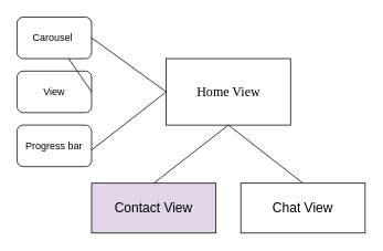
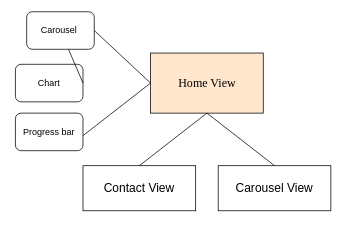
  <mxCell id="0" />
  <mxCell id="1" parent="0" />
- <mxCell id="2" value="&lt;span style=&quot;font-family: &amp;quot;Times New Roman&amp;quot;, &amp;quot;serif&amp;quot;;&quot;&gt;&lt;font style=&quot;font-size: 16px;&quot;&gt;Home View&lt;/font&gt;&lt;/span&gt;" style="html=1;" vertex="1" parent="1"><mxGeometry x="200" y="70" width="150" height="80" as="geometry" /></mxCell>
- <mxCell id="3" value="Carousel&amp;nbsp;" style="rounded=1;whiteSpace=wrap;html=1;fontSize=12;" vertex="1" parent="1"><mxGeometry x="20" y="20" width="90" height="50" as="geometry" /></mxCell>
- <mxCell id="4" value="View" style="rounded=1;whiteSpace=wrap;html=1;fontSize=12;" vertex="1" parent="1"><mxGeometry x="20" y="85" width="90" height="50" as="geometry" /></mxCell>
+ <mxCell id="2" value="&lt;span style=&quot;font-family: &amp;quot;Times New Roman&amp;quot;, &amp;quot;serif&amp;quot;;&quot;&gt;&lt;font style=&quot;font-size: 16px;&quot;&gt;Home View&lt;/font&gt;&lt;/span&gt;" style="html=1;fillColor=#ffe6cc;" vertex="1" parent="1"><mxGeometry x="200" y="70" width="150" height="80" as="geometry" /></mxCell>
+ <mxCell id="3" value="Carousel&amp;nbsp;" style="rounded=1;whiteSpace=wrap;html=1;fontSize=12;" vertex="1" parent="1"><mxGeometry x="35" y="15" width="90" height="50" as="geometry" /></mxCell>
+ <mxCell id="4" value="Chart" style="rounded=1;whiteSpace=wrap;html=1;fontSize=12;" vertex="1" parent="1"><mxGeometry x="20" y="85" width="90" height="50" as="geometry" /></mxCell>
  <mxCell id="5" value="Progress bar" style="rounded=1;whiteSpace=wrap;html=1;fontSize=12;" vertex="1" parent="1"><mxGeometry x="20" y="150" width="90" height="50" as="geometry" /></mxCell>
  <mxCell id="6" value="" style="endArrow=none;html=1;rounded=0;fontSize=12;entryX=0;entryY=0.5;entryDx=0;entryDy=0;" edge="1" parent="1" target="2"><mxGeometry width="50" height="50" relative="1" as="geometry"><mxPoint x="110" y="180" as="sourcePoint" /><mxPoint x="160" y="130" as="targetPoint" /></mxGeometry></mxCell>
  <mxCell id="7" value="" style="endArrow=none;html=1;rounded=0;fontSize=12;exitX=1;exitY=0.5;exitDx=0;exitDy=0;" edge="1" parent="1" source="4" target="3"><mxGeometry width="50" height="50" relative="1" as="geometry"><mxPoint x="120" y="190" as="sourcePoint" /><mxPoint x="170" y="110" as="targetPoint" /></mxGeometry></mxCell>
  <mxCell id="8" value="" style="endArrow=none;html=1;rounded=0;fontSize=12;exitX=1;exitY=0.5;exitDx=0;exitDy=0;entryX=0;entryY=0.5;entryDx=0;entryDy=0;" edge="1" parent="1" source="3" target="2"><mxGeometry width="50" height="50" relative="1" as="geometry"><mxPoint x="120" y="120" as="sourcePoint" /><mxPoint x="170" y="110" as="targetPoint" /></mxGeometry></mxCell>
- <mxCell id="9" value="&lt;font style=&quot;font-size: 16px;&quot;&gt;Contact View&lt;/font&gt;" style="whiteSpace=wrap;html=1;fillColor=#e1d5e7;" vertex="1" parent="1"><mxGeometry x="110" y="220" width="150" height="60" as="geometry" /></mxCell>
+ <mxCell id="9" value="&lt;font style=&quot;font-size: 16px;&quot;&gt;Contact View&lt;/font&gt;" style="whiteSpace=wrap;html=1;" vertex="1" parent="1"><mxGeometry x="110" y="220" width="150" height="60" as="geometry" /></mxCell>
  <mxCell id="10" value="" style="endArrow=none;html=1;rounded=0;fontSize=12;entryX=0.5;entryY=1;entryDx=0;entryDy=0;exitX=0.5;exitY=0;exitDx=0;exitDy=0;" edge="1" parent="1" source="9" target="2"><mxGeometry width="50" height="50" relative="1" as="geometry"><mxPoint x="120" y="190" as="sourcePoint" /><mxPoint x="180" y="120" as="targetPoint" /></mxGeometry></mxCell>
- <mxCell id="11" value="&lt;font style=&quot;font-size: 16px;&quot;&gt;Chat View&lt;/font&gt;" style="whiteSpace=wrap;html=1;" vertex="1" parent="1"><mxGeometry x="290" y="220" width="150" height="60" as="geometry" /></mxCell>
+ <mxCell id="11" value="&lt;font style=&quot;font-size: 16px;&quot;&gt;Carousel View&lt;/font&gt;" style="whiteSpace=wrap;html=1;" vertex="1" parent="1"><mxGeometry x="290" y="220" width="150" height="60" as="geometry" /></mxCell>
  <mxCell id="12" value="" style="endArrow=none;html=1;rounded=0;fontSize=12;exitX=1;exitY=0.5;exitDx=0;exitDy=0;entryX=0.5;entryY=0;entryDx=0;entryDy=0;" edge="1" parent="1" target="11"><mxGeometry width="50" height="50" relative="1" as="geometry"><mxPoint x="275" y="150" as="sourcePoint" /><mxPoint x="365" y="215" as="targetPoint" /></mxGeometry></mxCell>
